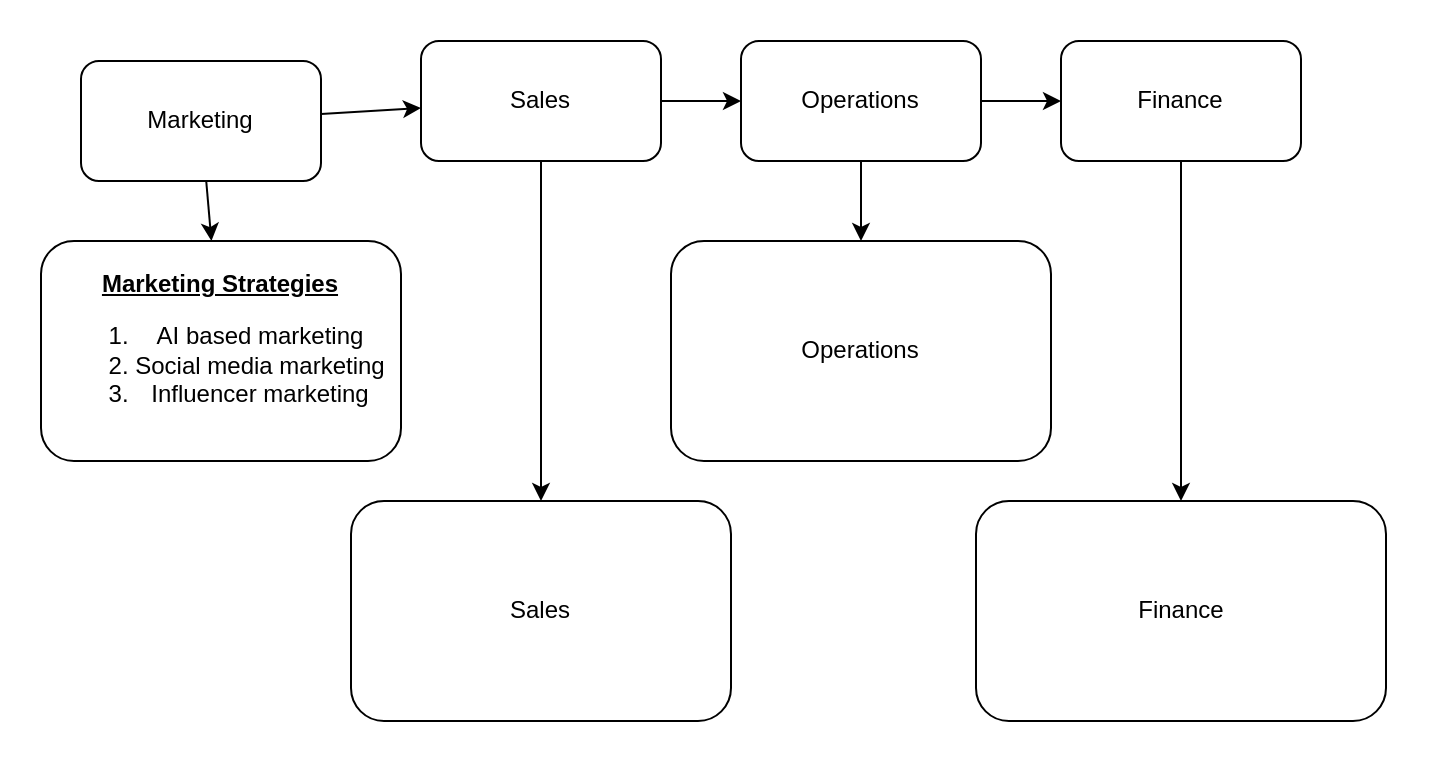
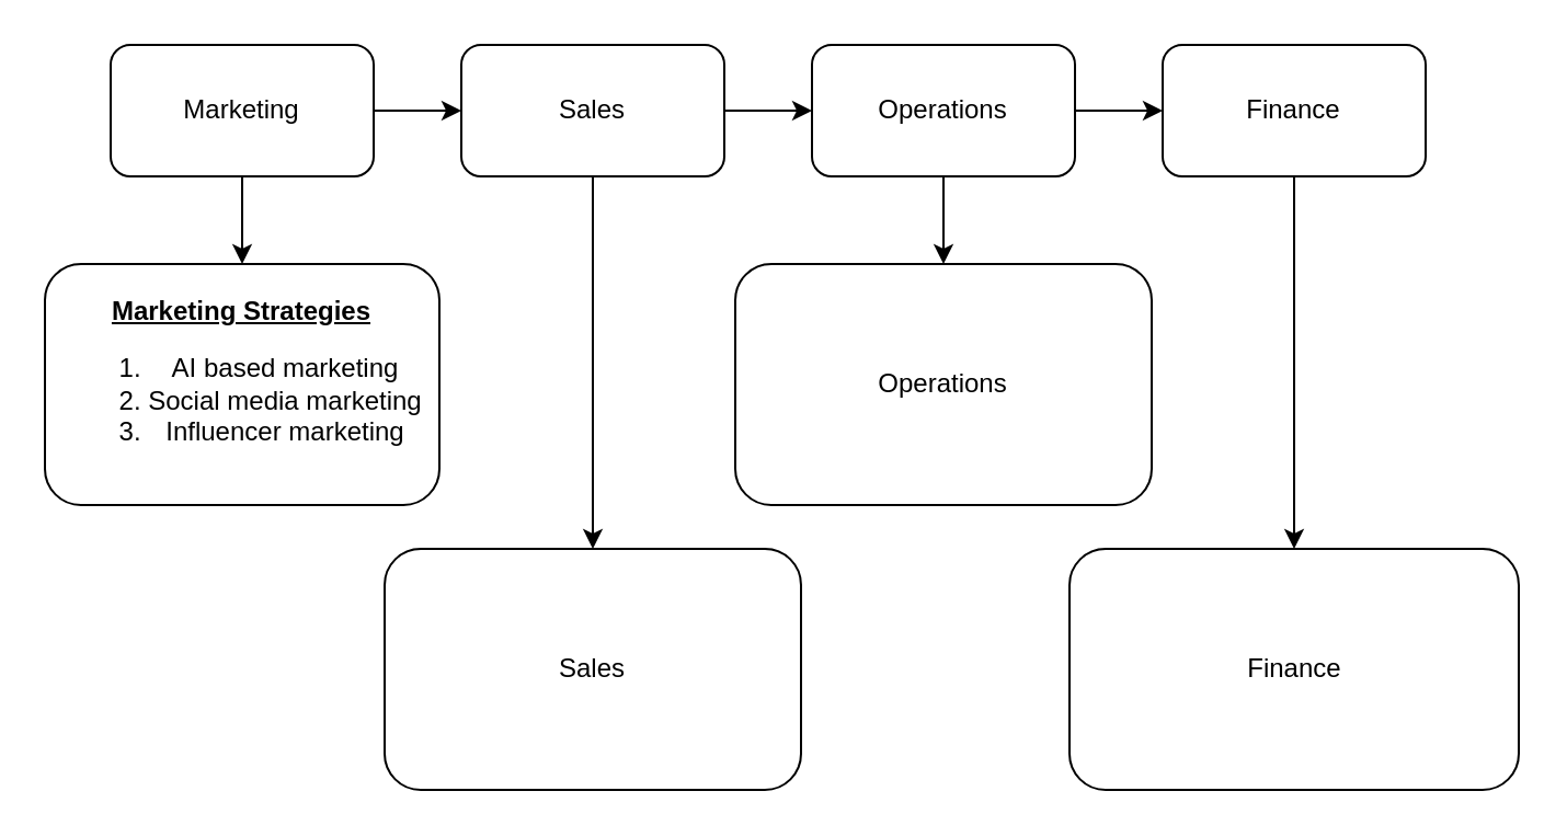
  <mxCell id="0" />
  <mxCell id="1" parent="0" />
  <mxCell id="2" value="" style="edgeStyle=none;html=1;" edge="1" parent="1" source="4" target="10"><mxGeometry relative="1" as="geometry" /></mxCell>
  <mxCell id="3" value="" style="edgeStyle=none;html=1;" edge="1" parent="1" source="4" target="14"><mxGeometry relative="1" as="geometry" /></mxCell>
  <mxCell id="4" value="Sales" style="rounded=1;whiteSpace=wrap;html=1;" vertex="1" parent="1"><mxGeometry x="210" y="20" width="120" height="60" as="geometry" /></mxCell>
  <mxCell id="5" value="" style="edgeStyle=none;html=1;" edge="1" parent="1" source="7" target="4"><mxGeometry relative="1" as="geometry" /></mxCell>
  <mxCell id="6" value="" style="edgeStyle=none;html=1;" edge="1" parent="1" source="7" target="13"><mxGeometry relative="1" as="geometry" /></mxCell>
- <mxCell id="7" value="Marketing" style="rounded=1;whiteSpace=wrap;html=1;" vertex="1" parent="1"><mxGeometry x="40" y="30" width="120" height="60" as="geometry" /></mxCell>
+ <mxCell id="7" value="Marketing" style="rounded=1;whiteSpace=wrap;html=1;" vertex="1" parent="1"><mxGeometry x="50" y="20" width="120" height="60" as="geometry" /></mxCell>
  <mxCell id="8" value="" style="edgeStyle=none;html=1;" edge="1" parent="1" source="10" target="12"><mxGeometry relative="1" as="geometry" /></mxCell>
  <mxCell id="9" value="" style="edgeStyle=none;html=1;" edge="1" parent="1" source="10" target="15"><mxGeometry relative="1" as="geometry" /></mxCell>
  <mxCell id="10" value="Operations" style="rounded=1;whiteSpace=wrap;html=1;" vertex="1" parent="1"><mxGeometry x="370" y="20" width="120" height="60" as="geometry" /></mxCell>
  <mxCell id="11" value="" style="edgeStyle=none;html=1;" edge="1" parent="1" source="12" target="16"><mxGeometry relative="1" as="geometry" /></mxCell>
  <mxCell id="12" value="Finance" style="rounded=1;whiteSpace=wrap;html=1;" vertex="1" parent="1"><mxGeometry x="530" y="20" width="120" height="60" as="geometry" /></mxCell>
  <mxCell id="13" value="&lt;div&gt;&lt;b&gt;&lt;u&gt;Marketing Strategies&lt;/u&gt;&lt;/b&gt;&lt;/div&gt;&lt;ol&gt;&lt;li&gt;&lt;span style=&quot;background-color: transparent;&quot;&gt;AI based marketing&lt;/span&gt;&lt;/li&gt;&lt;li&gt;Social media marketing&lt;/li&gt;&lt;li&gt;Influencer marketing&lt;br&gt;&lt;/li&gt;&lt;/ol&gt;" style="rounded=1;whiteSpace=wrap;html=1;align=center;" vertex="1" parent="1"><mxGeometry x="20" y="120" width="180" height="110" as="geometry" /></mxCell>
  <mxCell id="14" value="Sales" style="rounded=1;whiteSpace=wrap;html=1;" vertex="1" parent="1"><mxGeometry x="175" y="250" width="190" height="110" as="geometry" /></mxCell>
  <mxCell id="15" value="Operations" style="rounded=1;whiteSpace=wrap;html=1;" vertex="1" parent="1"><mxGeometry x="335" y="120" width="190" height="110" as="geometry" /></mxCell>
  <mxCell id="16" value="Finance" style="rounded=1;whiteSpace=wrap;html=1;" vertex="1" parent="1"><mxGeometry x="487.5" y="250" width="205" height="110" as="geometry" /></mxCell>
